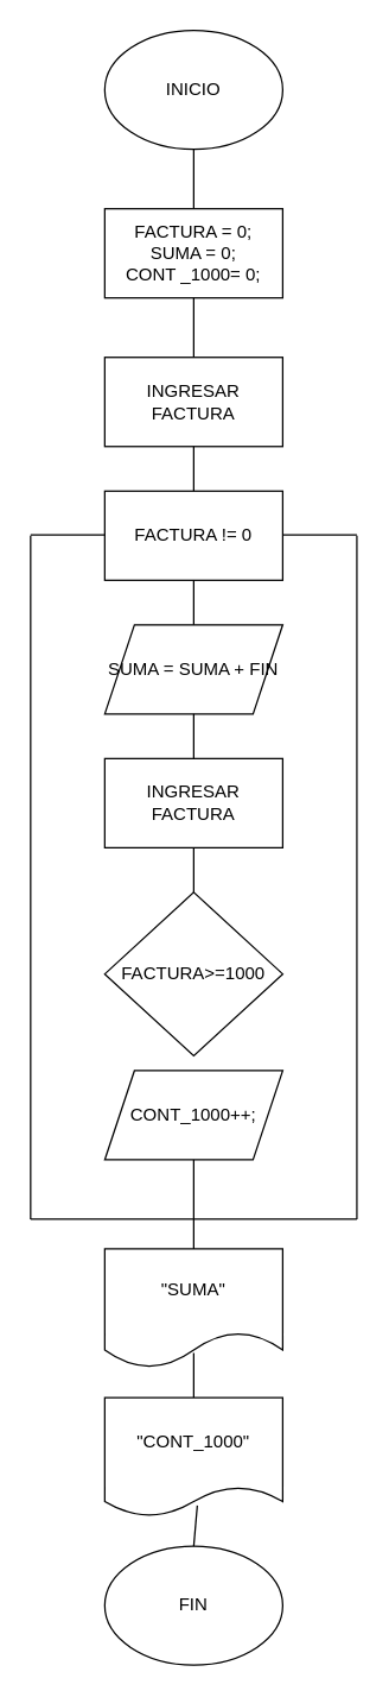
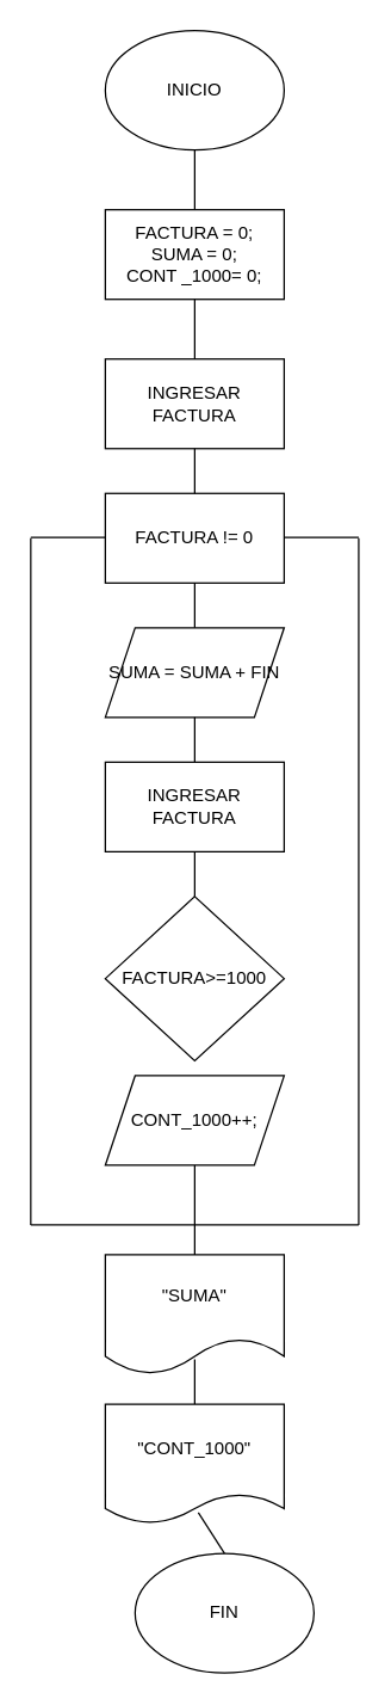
  <mxCell id="0" />
  <mxCell id="1" parent="0" />
  <mxCell id="2" value="INICIO" style="ellipse;whiteSpace=wrap;html=1;" vertex="1" parent="1"><mxGeometry x="70" y="20" width="120" height="80" as="geometry" /></mxCell>
  <mxCell id="3" value="" style="endArrow=none;html=1;rounded=0;" edge="1" parent="1"><mxGeometry width="50" height="50" relative="1" as="geometry"><mxPoint x="130" y="140" as="sourcePoint" /><mxPoint x="130" y="100" as="targetPoint" /></mxGeometry></mxCell>
  <mxCell id="4" value="FACTURA = 0;&lt;br&gt;SUMA = 0;&lt;br&gt;CONT _1000= 0;" style="rounded=0;whiteSpace=wrap;html=1;" vertex="1" parent="1"><mxGeometry x="70" y="140" width="120" height="60" as="geometry" /></mxCell>
  <mxCell id="5" value="INGRESAR FACTURA" style="rounded=0;whiteSpace=wrap;html=1;" vertex="1" parent="1"><mxGeometry x="70" y="240" width="120" height="60" as="geometry" /></mxCell>
  <mxCell id="6" value="" style="endArrow=none;html=1;rounded=0;exitX=0.5;exitY=0;exitDx=0;exitDy=0;" edge="1" parent="1" source="5"><mxGeometry width="50" height="50" relative="1" as="geometry"><mxPoint x="80" y="250" as="sourcePoint" /><mxPoint x="130" y="200" as="targetPoint" /></mxGeometry></mxCell>
  <mxCell id="7" value="FACTURA != 0" style="rounded=0;whiteSpace=wrap;html=1;" vertex="1" parent="1"><mxGeometry x="70" y="330" width="120" height="60" as="geometry" /></mxCell>
  <mxCell id="8" value="" style="endArrow=none;html=1;rounded=0;" edge="1" parent="1"><mxGeometry width="50" height="50" relative="1" as="geometry"><mxPoint x="20" y="359.5" as="sourcePoint" /><mxPoint x="70" y="359.5" as="targetPoint" /></mxGeometry></mxCell>
  <mxCell id="9" value="" style="endArrow=none;html=1;rounded=0;" edge="1" parent="1"><mxGeometry width="50" height="50" relative="1" as="geometry"><mxPoint x="190" y="359.5" as="sourcePoint" /><mxPoint x="240" y="359.5" as="targetPoint" /></mxGeometry></mxCell>
  <mxCell id="10" value="SUMA = SUMA + FIN" style="shape=parallelogram;perimeter=parallelogramPerimeter;whiteSpace=wrap;html=1;fixedSize=1;" vertex="1" parent="1"><mxGeometry x="70" y="420" width="120" height="60" as="geometry" /></mxCell>
  <mxCell id="11" value="" style="endArrow=none;html=1;rounded=0;exitX=0.5;exitY=0;exitDx=0;exitDy=0;" edge="1" parent="1" source="10"><mxGeometry width="50" height="50" relative="1" as="geometry"><mxPoint x="80" y="440" as="sourcePoint" /><mxPoint x="130" y="390" as="targetPoint" /></mxGeometry></mxCell>
  <mxCell id="12" value="" style="endArrow=none;html=1;rounded=0;exitX=0.5;exitY=0;exitDx=0;exitDy=0;entryX=0.5;entryY=1;entryDx=0;entryDy=0;" edge="1" parent="1" source="7" target="5"><mxGeometry width="50" height="50" relative="1" as="geometry"><mxPoint x="90" y="350" as="sourcePoint" /><mxPoint x="140" y="300" as="targetPoint" /></mxGeometry></mxCell>
  <mxCell id="13" value="" style="endArrow=none;html=1;rounded=0;" edge="1" parent="1"><mxGeometry width="50" height="50" relative="1" as="geometry"><mxPoint x="130" y="510" as="sourcePoint" /><mxPoint x="130" y="480" as="targetPoint" /></mxGeometry></mxCell>
  <mxCell id="14" value="INGRESAR FACTURA" style="rounded=0;whiteSpace=wrap;html=1;" vertex="1" parent="1"><mxGeometry x="70" y="510" width="120" height="60" as="geometry" /></mxCell>
  <mxCell id="15" value="FACTURA&amp;gt;=1000&lt;br&gt;" style="rhombus;whiteSpace=wrap;html=1;" vertex="1" parent="1"><mxGeometry x="70" y="600" width="120" height="110" as="geometry" /></mxCell>
  <mxCell id="16" value="" style="endArrow=none;html=1;rounded=0;exitX=0.5;exitY=0;exitDx=0;exitDy=0;" edge="1" parent="1" source="15"><mxGeometry width="50" height="50" relative="1" as="geometry"><mxPoint x="90" y="620" as="sourcePoint" /><mxPoint x="130" y="570" as="targetPoint" /></mxGeometry></mxCell>
  <mxCell id="17" value="CONT_1000++;" style="shape=parallelogram;perimeter=parallelogramPerimeter;whiteSpace=wrap;html=1;fixedSize=1;" vertex="1" parent="1"><mxGeometry x="70" y="720" width="120" height="60" as="geometry" /></mxCell>
  <mxCell id="18" value="" style="endArrow=none;html=1;rounded=0;" edge="1" parent="1"><mxGeometry width="50" height="50" relative="1" as="geometry"><mxPoint x="20" y="760" as="sourcePoint" /><mxPoint x="20" y="360" as="targetPoint" /></mxGeometry></mxCell>
  <mxCell id="19" value="" style="endArrow=none;html=1;rounded=0;" edge="1" parent="1"><mxGeometry width="50" height="50" relative="1" as="geometry"><mxPoint x="240" y="760" as="sourcePoint" /><mxPoint x="240" y="360" as="targetPoint" /></mxGeometry></mxCell>
  <mxCell id="20" value="" style="endArrow=none;html=1;fontFamily=Helvetica;fontSize=11;fontColor=default;align=center;strokeColor=default;" edge="1" parent="1"><mxGeometry width="50" height="50" relative="1" as="geometry"><mxPoint x="20" y="760" as="sourcePoint" /><mxPoint x="20" y="820" as="targetPoint" /></mxGeometry></mxCell>
  <mxCell id="21" value="" style="endArrow=none;html=1;rounded=0;" edge="1" parent="1"><mxGeometry width="50" height="50" relative="1" as="geometry"><mxPoint x="240" y="760" as="sourcePoint" /><mxPoint x="240" y="820" as="targetPoint" /></mxGeometry></mxCell>
  <mxCell id="22" value="" style="endArrow=none;html=1;rounded=0;entryX=0.5;entryY=1;entryDx=0;entryDy=0;exitX=0.5;exitY=0;exitDx=0;exitDy=0;" edge="1" parent="1" source="24" target="17"><mxGeometry width="50" height="50" relative="1" as="geometry"><mxPoint x="130" y="820" as="sourcePoint" /><mxPoint x="140" y="780" as="targetPoint" /><Array as="points" /></mxGeometry></mxCell>
  <mxCell id="23" value="" style="endArrow=none;html=1;rounded=0;" edge="1" parent="1"><mxGeometry width="50" height="50" relative="1" as="geometry"><mxPoint x="20" y="820" as="sourcePoint" /><mxPoint x="240" y="820" as="targetPoint" /></mxGeometry></mxCell>
  <mxCell id="24" value="&quot;SUMA&quot;" style="shape=document;whiteSpace=wrap;html=1;boundedLbl=1;" vertex="1" parent="1"><mxGeometry x="70" y="840" width="120" height="80" as="geometry" /></mxCell>
  <mxCell id="25" value="" style="endArrow=none;html=1;rounded=0;entryX=0.5;entryY=0.875;entryDx=0;entryDy=0;entryPerimeter=0;" edge="1" parent="1" target="24"><mxGeometry width="50" height="50" relative="1" as="geometry"><mxPoint x="130" y="950" as="sourcePoint" /><mxPoint x="140" y="900" as="targetPoint" /></mxGeometry></mxCell>
  <mxCell id="26" value="&quot;CONT_1000&quot;" style="shape=document;whiteSpace=wrap;html=1;boundedLbl=1;size=0.25;" vertex="1" parent="1"><mxGeometry x="70" y="940" width="120" height="80" as="geometry" /></mxCell>
- <mxCell id="27" value="FIN" style="ellipse;whiteSpace=wrap;html=1;" vertex="1" parent="1"><mxGeometry x="70" y="1040" width="120" height="80" as="geometry" /></mxCell>
+ <mxCell id="27" value="FIN" style="ellipse;whiteSpace=wrap;html=1;" vertex="1" parent="1"><mxGeometry x="90" y="1040" width="120" height="80" as="geometry" /></mxCell>
  <mxCell id="28" value="" style="endArrow=none;html=1;rounded=0;entryX=0.52;entryY=0.908;entryDx=0;entryDy=0;entryPerimeter=0;exitX=0.5;exitY=0;exitDx=0;exitDy=0;" edge="1" parent="1" source="27" target="26"><mxGeometry width="50" height="50" relative="1" as="geometry"><mxPoint x="100" y="1060" as="sourcePoint" /><mxPoint x="150" y="1010" as="targetPoint" /></mxGeometry></mxCell>
